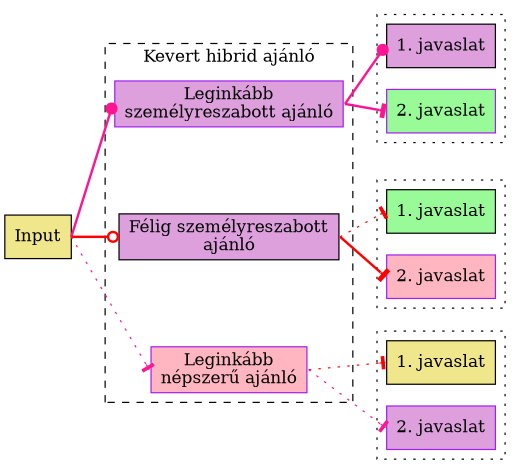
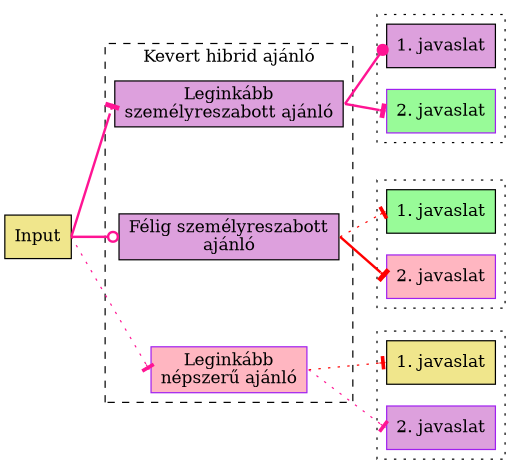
  digraph {
    rankdir=LR
    splines=false
    node [color=black fillcolor=plum shape=rectangle style=filled]
    edge [headport=w style=bold tailport=e arrowhead=tee color=deeppink]
-   n1 [color=purple label="Leginkább\nszemélyreszabott ajánló"]
+   n1 [label="Leginkább\nszemélyreszabott ajánló"]
    n2 [label="Félig személyreszabott\najánló"]
    n3 [color=purple fillcolor=lightpink label="Leginkább\nnépszerű ajánló"]
    n4 [label="1. javaslat"]
    n5 [color=purple fillcolor=palegreen label="2. javaslat"]
    n6 [fillcolor=palegreen label="1. javaslat"]
    n7 [color=purple fillcolor=lightpink label="2. javaslat"]
    n8 [fillcolor=khaki label="1. javaslat"]
    n9 [color=purple label="2. javaslat"]
    n10 [fillcolor=khaki label=Input]
    subgraph cluster_1 {
      label="Kevert hibrid ajánló"
      style=dashed
      subgraph sub_2 {
        label="Kevert hibrid ajánló"
        rank=same
        style=dashed
        n1
        n2
        n3
      }
    }
    subgraph cluster_3 {
      style=dotted
      n4
      n5
    }
    subgraph cluster_4 {
      style=dotted
      n6
      n7
    }
    subgraph cluster_5 {
      style=dotted
      n8
      n9
    }
    n1 -> n2 [minlen=4 style=invis arrowhead="" color=""]
    n1 -> n4 [arrowhead=dot]
    n1 -> n5
    n2 -> n3 [minlen=4 style=invis arrowhead="" color=""]
    n2 -> n6 [color=red style=dotted]
    n2 -> n7 [color=red]
    n3 -> n8 [color=red style=dotted]
    n3 -> n9 [style=dotted]
-   n10 -> n1 [arrowhead=dot]
-   n10 -> n2 [arrowhead=odot color=red]
+   n10 -> n1
+   n10 -> n2 [arrowhead=odot]
    n10 -> n3 [style=dotted]
  }
